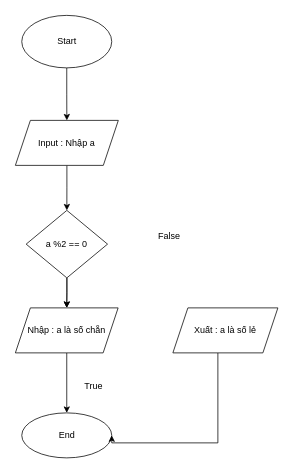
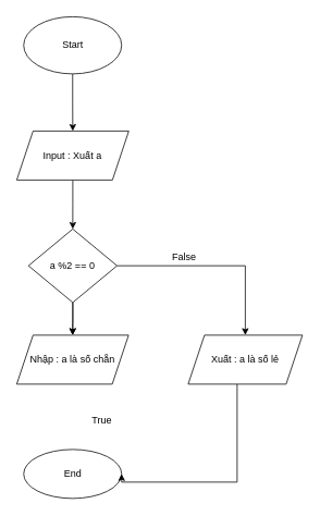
  <mxCell id="0" />
  <mxCell id="1" parent="0" />
  <mxCell id="2" style="edgeStyle=orthogonalEdgeStyle;rounded=0;orthogonalLoop=1;jettySize=auto;html=1;entryX=0.5;entryY=0;entryDx=0;entryDy=0;" edge="1" parent="1" source="3" target="5"><mxGeometry relative="1" as="geometry" /></mxCell>
  <mxCell id="3" value="Start" style="ellipse;whiteSpace=wrap;html=1;" vertex="1" parent="1"><mxGeometry x="28.5" y="20" width="120" height="70" as="geometry" /></mxCell>
  <mxCell id="4" style="edgeStyle=orthogonalEdgeStyle;rounded=0;orthogonalLoop=1;jettySize=auto;html=1;entryX=0.5;entryY=0;entryDx=0;entryDy=0;" edge="1" parent="1" source="5" target="12"><mxGeometry relative="1" as="geometry" /></mxCell>
- <mxCell id="5" value="Input : Nhập a" style="shape=parallelogram;perimeter=parallelogramPerimeter;whiteSpace=wrap;html=1;fixedSize=1;" vertex="1" parent="1"><mxGeometry x="20" y="160" width="137.25" height="60" as="geometry" /></mxCell>
- <mxCell id="6" style="edgeStyle=orthogonalEdgeStyle;rounded=0;orthogonalLoop=1;jettySize=auto;html=1;entryX=0.5;entryY=0;entryDx=0;entryDy=0;" edge="1" parent="1" source="7" target="8"><mxGeometry relative="1" as="geometry" /></mxCell>
+ <mxCell id="5" value="Input : Xuất a" style="shape=parallelogram;perimeter=parallelogramPerimeter;whiteSpace=wrap;html=1;fixedSize=1;" vertex="1" parent="1"><mxGeometry x="20" y="160" width="137.25" height="60" as="geometry" /></mxCell>
  <mxCell id="7" value="Nhập : a là số chẵn" style="shape=parallelogram;perimeter=parallelogramPerimeter;whiteSpace=wrap;html=1;fixedSize=1;" vertex="1" parent="1"><mxGeometry x="20" y="410" width="137" height="60" as="geometry" /></mxCell>
  <mxCell id="8" value="End" style="ellipse;whiteSpace=wrap;html=1;" vertex="1" parent="1"><mxGeometry x="28.5" y="550" width="120" height="60" as="geometry" /></mxCell>
  <mxCell id="9" style="edgeStyle=orthogonalEdgeStyle;rounded=0;orthogonalLoop=1;jettySize=auto;html=1;entryX=0.5;entryY=0;entryDx=0;entryDy=0;" edge="1" parent="1" source="12" target="7"><mxGeometry relative="1" as="geometry" /></mxCell>
  <mxCell id="10" value="" style="edgeStyle=orthogonalEdgeStyle;rounded=0;orthogonalLoop=1;jettySize=auto;html=1;" edge="1" parent="1" source="12" target="7"><mxGeometry relative="1" as="geometry" /></mxCell>
+ <mxCell id="11" style="edgeStyle=orthogonalEdgeStyle;rounded=0;orthogonalLoop=1;jettySize=auto;html=1;exitX=1;exitY=0.5;exitDx=0;exitDy=0;entryX=0.5;entryY=0;entryDx=0;entryDy=0;" edge="1" parent="1" source="12" target="15"><mxGeometry relative="1" as="geometry" /></mxCell>
  <mxCell id="12" value="a %2 == 0" style="rhombus;whiteSpace=wrap;html=1;" vertex="1" parent="1"><mxGeometry x="34.38" y="280" width="108.5" height="90" as="geometry" /></mxCell>
  <mxCell id="13" value="True" style="text;html=1;align=center;verticalAlign=middle;resizable=0;points=[];autosize=1;strokeColor=none;fillColor=none;" vertex="1" parent="1"><mxGeometry x="98.5" y="500" width="50" height="30" as="geometry" /></mxCell>
  <mxCell id="14" style="edgeStyle=orthogonalEdgeStyle;rounded=0;orthogonalLoop=1;jettySize=auto;html=1;entryX=1;entryY=0.5;entryDx=0;entryDy=0;" edge="1" parent="1" source="15" target="8"><mxGeometry relative="1" as="geometry"><Array as="points"><mxPoint x="290" y="590" /></Array></mxGeometry></mxCell>
  <mxCell id="15" value="Xuất : a là số lẻ" style="shape=parallelogram;perimeter=parallelogramPerimeter;whiteSpace=wrap;html=1;fixedSize=1;" vertex="1" parent="1"><mxGeometry x="230" y="410" width="140" height="60" as="geometry" /></mxCell>
  <mxCell id="16" value="False" style="text;html=1;align=center;verticalAlign=middle;resizable=0;points=[];autosize=1;strokeColor=none;fillColor=none;" vertex="1" parent="1"><mxGeometry x="200" y="300" width="50" height="30" as="geometry" /></mxCell>
